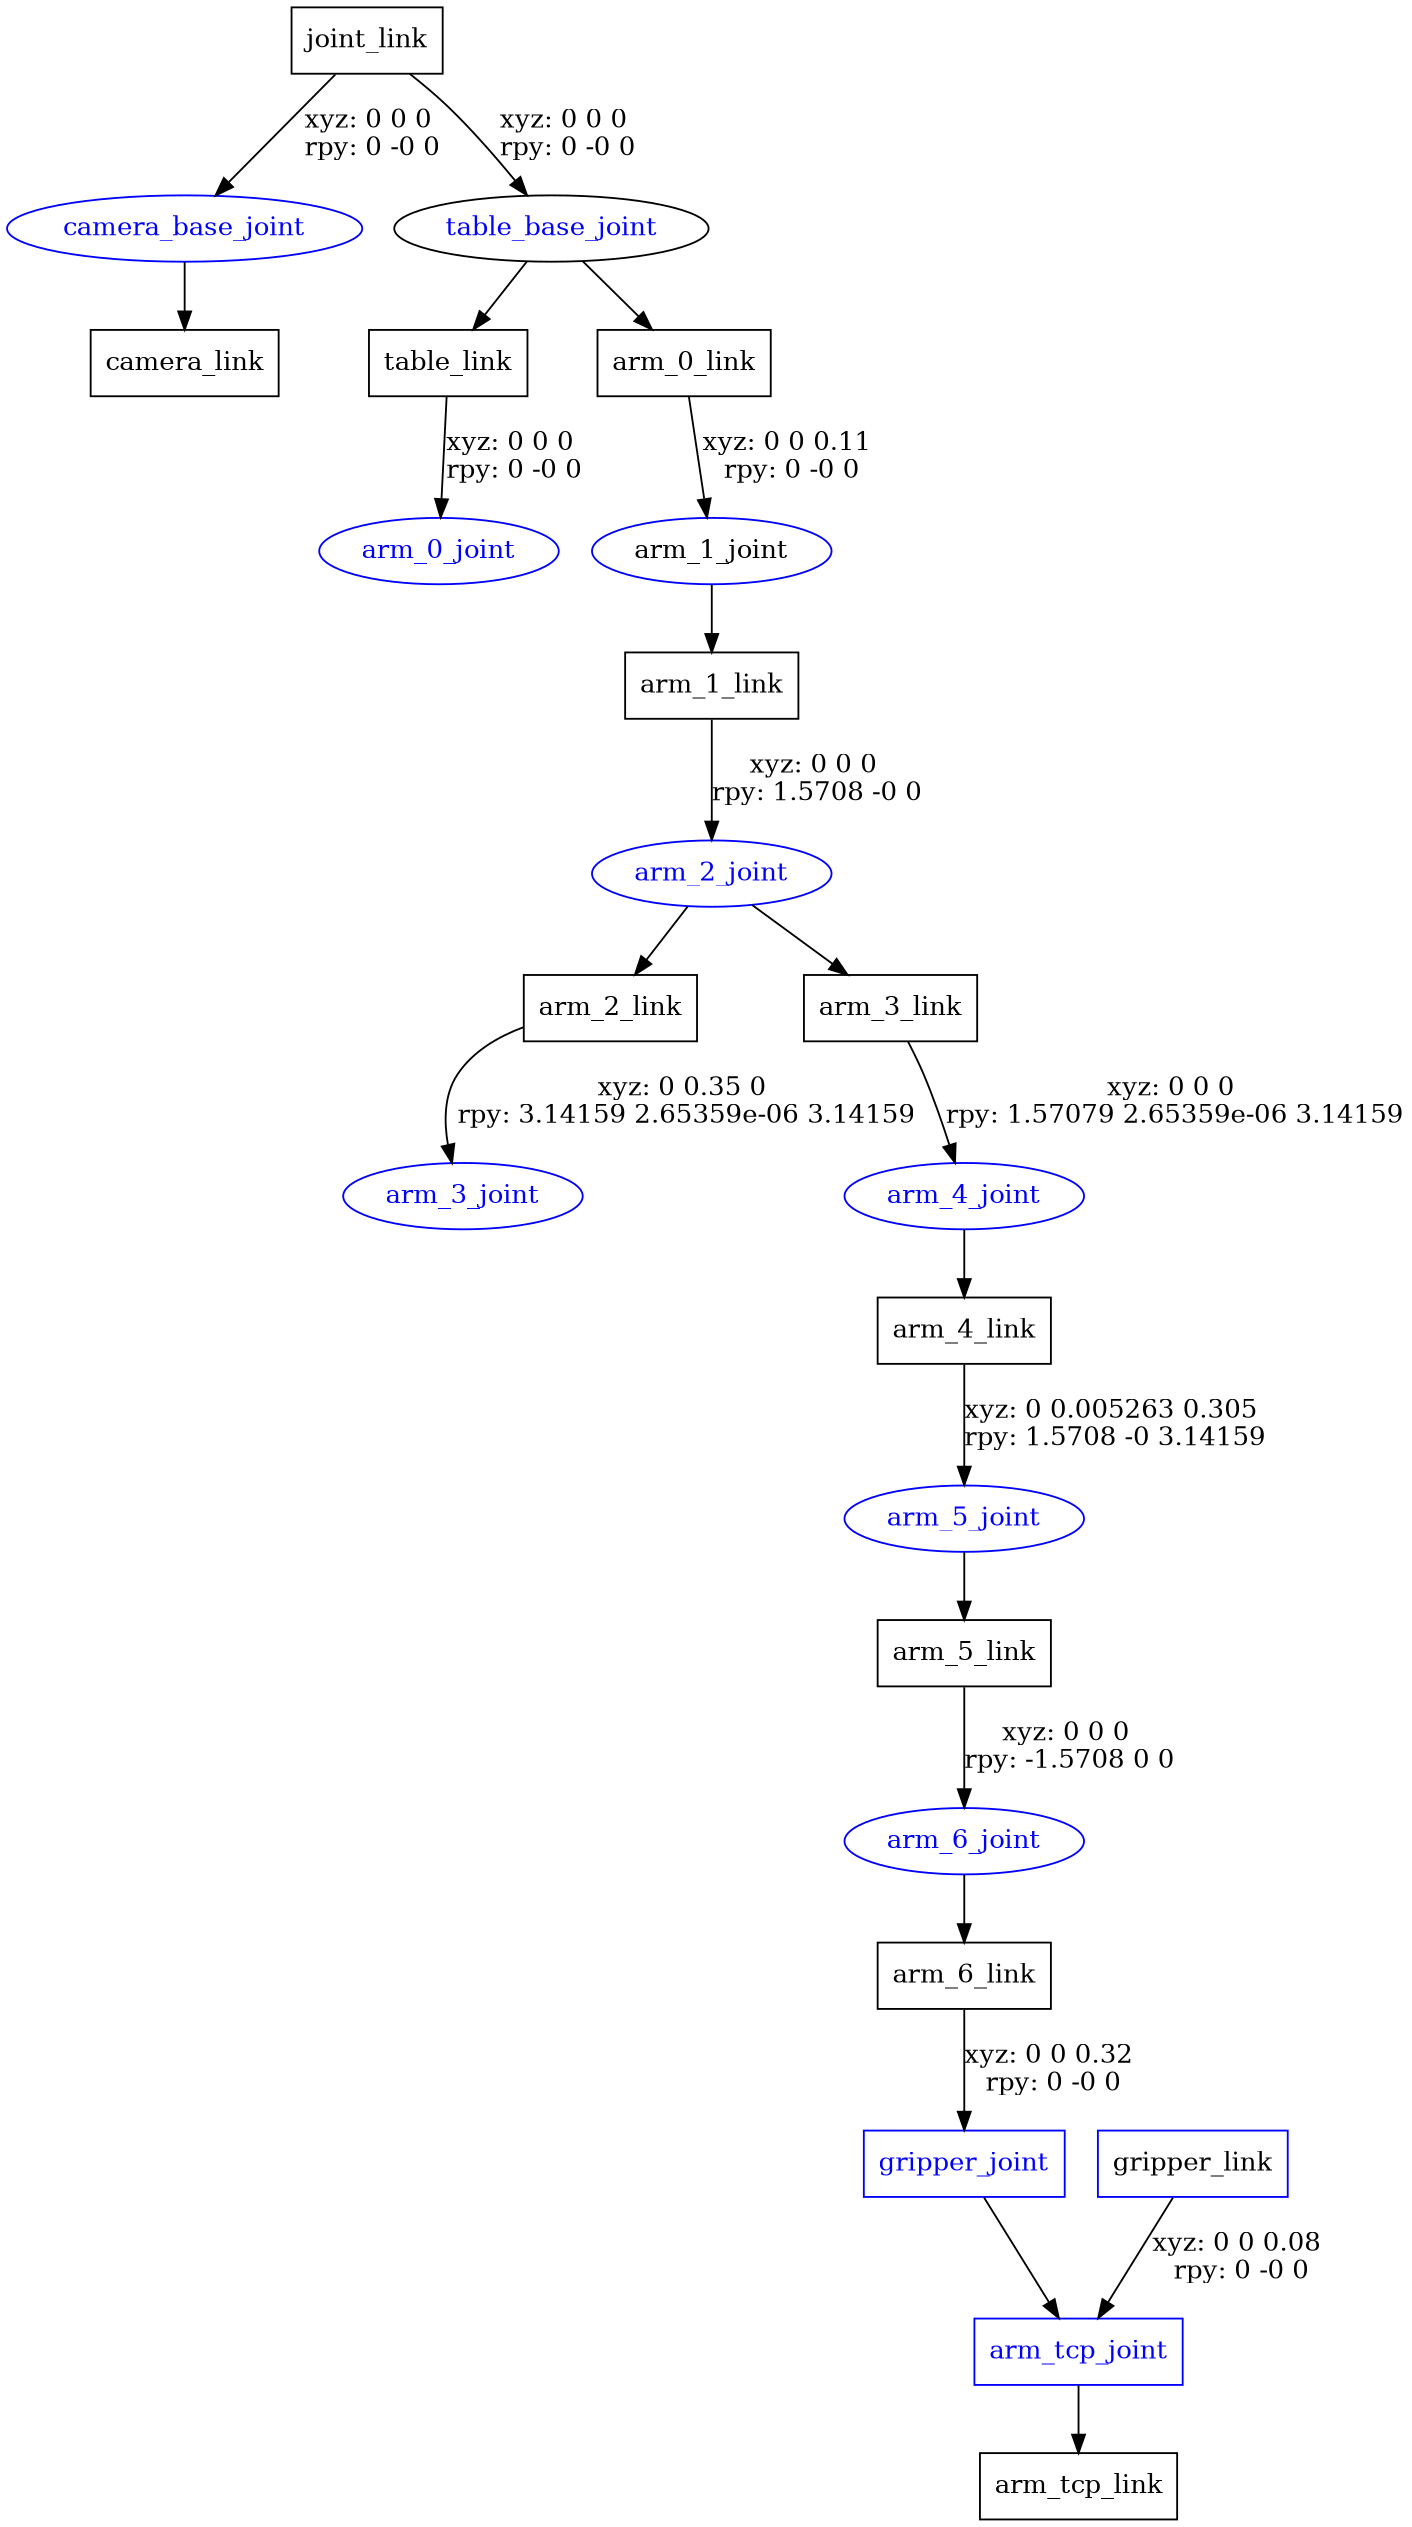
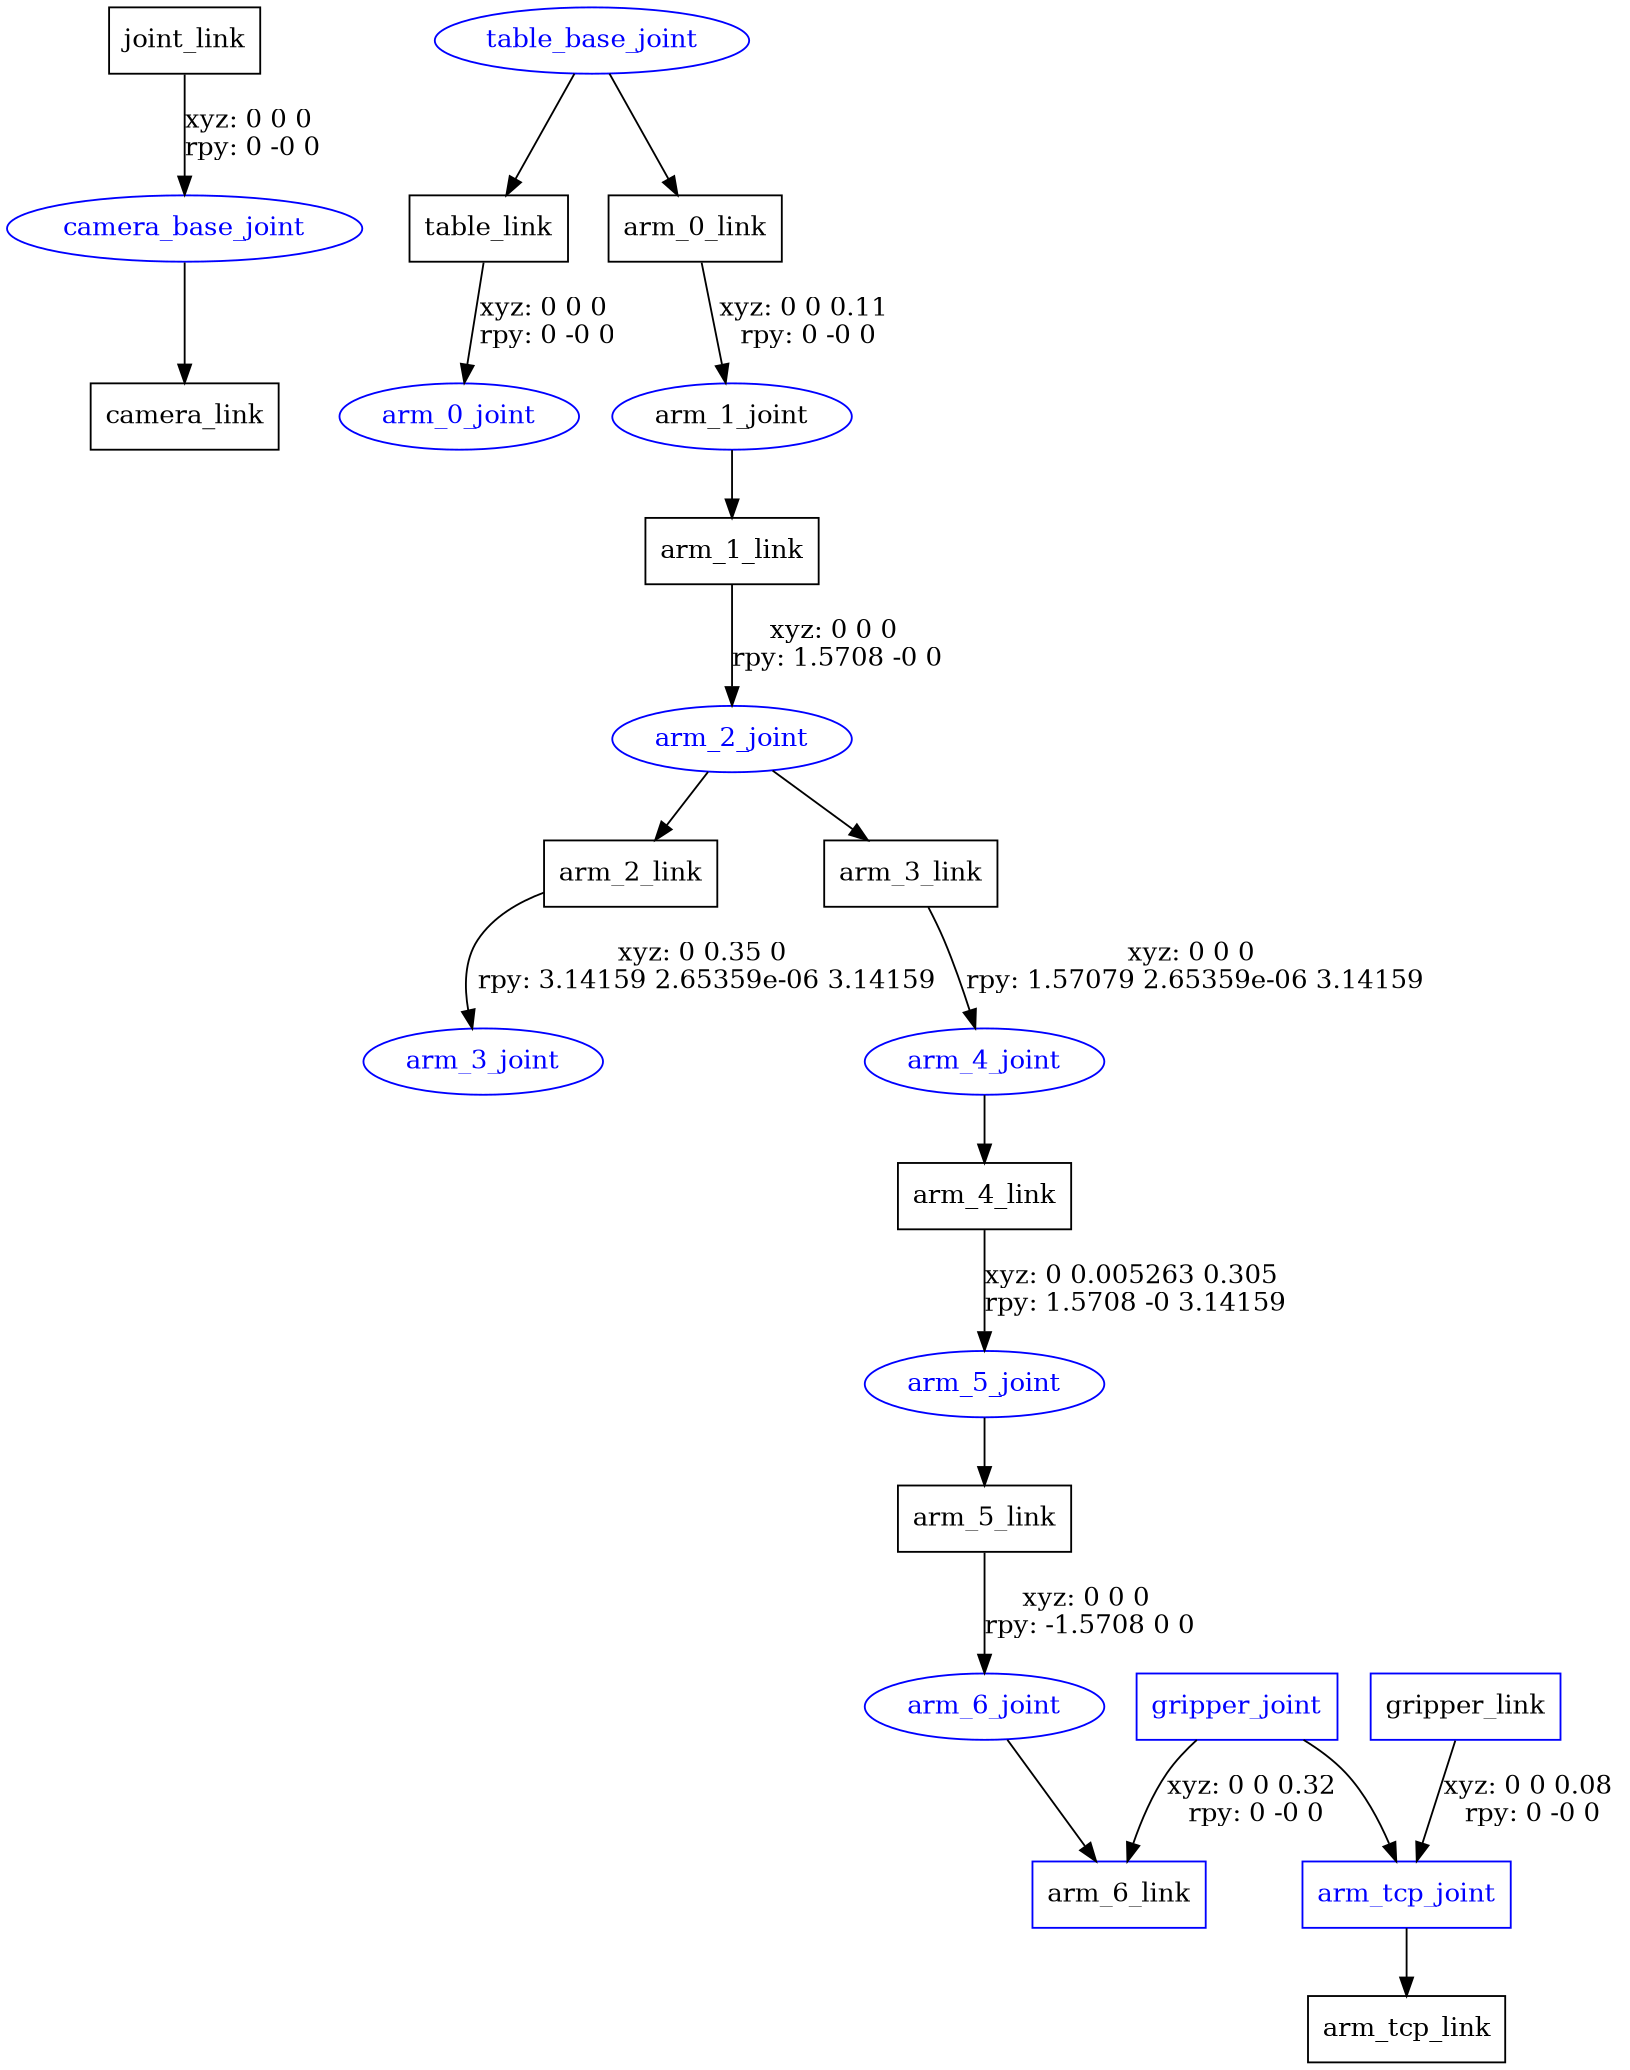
  digraph {
    node [shape=box color=blue]
    n1 [label=joint_link color=""]
    camera_base_joint [fontcolor=blue shape=ellipse]
-   table_base_joint [color=black fontcolor=blue shape=ellipse]
+   table_base_joint [fontcolor=blue shape=ellipse]
    n4 [label=camera_link color=""]
    n5 [label=table_link color=""]
    n6 [label=arm_0_link color=""]
    arm_0_joint [fontcolor=blue shape=ellipse]
    arm_1_joint [fontcolor=black shape=ellipse]
    n9 [label=arm_1_link color=""]
    arm_2_joint [fontcolor=blue shape=ellipse]
    n11 [label=arm_2_link color=""]
    n12 [label=arm_3_link color=""]
    arm_3_joint [fontcolor=blue shape=ellipse]
    arm_4_joint [fontcolor=blue shape=ellipse]
    n15 [label=arm_4_link color=""]
    arm_5_joint [fontcolor=blue shape=ellipse]
    n17 [label=arm_5_link color=""]
    arm_6_joint [fontcolor=blue shape=ellipse]
-   n19 [label=arm_6_link color=""]
+   n19 [label=arm_6_link]
    gripper_joint [fontcolor=blue]
    arm_tcp_joint [fontcolor=blue]
    n22 [label=gripper_link]
    n23 [label=arm_tcp_link color=""]
    n1 -> camera_base_joint [label="xyz: 0 0 0 \nrpy: 0 -0 0"]
-   n1 -> table_base_joint [label="xyz: 0 0 0 \nrpy: 0 -0 0"]
    camera_base_joint -> n4
    table_base_joint -> n5
    table_base_joint -> n6
    n5 -> arm_0_joint [label="xyz: 0 0 0 \nrpy: 0 -0 0"]
    n6 -> arm_1_joint [label="xyz: 0 0 0.11 \nrpy: 0 -0 0"]
    arm_1_joint -> n9
    n9 -> arm_2_joint [label="xyz: 0 0 0 \nrpy: 1.5708 -0 0"]
    arm_2_joint -> n11
    arm_2_joint -> n12
    n11 -> arm_3_joint [label="xyz: 0 0.35 0 \nrpy: 3.14159 2.65359e-06 3.14159"]
    n12 -> arm_4_joint [label="xyz: 0 0 0 \nrpy: 1.57079 2.65359e-06 3.14159"]
    arm_4_joint -> n15
    n15 -> arm_5_joint [label="xyz: 0 0.005263 0.305 \nrpy: 1.5708 -0 3.14159"]
    arm_5_joint -> n17
    n17 -> arm_6_joint [label="xyz: 0 0 0 \nrpy: -1.5708 0 0"]
    arm_6_joint -> n19
-   n19 -> gripper_joint [label="xyz: 0 0 0.32 \nrpy: 0 -0 0"]
+   gripper_joint -> n19 [label="xyz: 0 0 0.32 \nrpy: 0 -0 0"]
    gripper_joint -> arm_tcp_joint
    arm_tcp_joint -> n23
    n22 -> arm_tcp_joint [label="xyz: 0 0 0.08 \nrpy: 0 -0 0"]
  }
